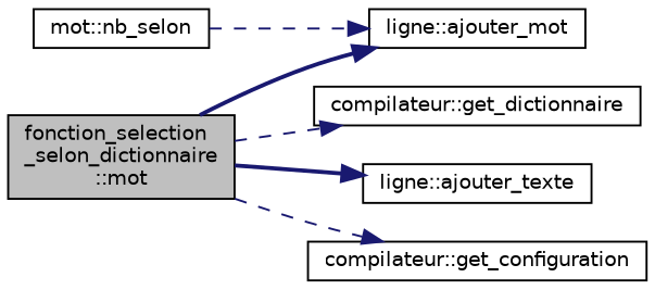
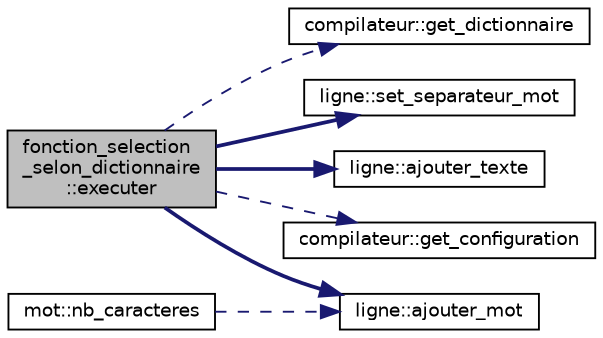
  digraph {
    rankdir=LR
    node [color=black fillcolor=white fontname=Helvetica fontsize=10 shape=record style=filled]
    edge [color=midnightblue fontname=Helvetica fontsize=10 labelfontname=Helvetica labelfontsize=10 style=dashed]
-   n1 [fillcolor=grey75 fontcolor=black height=0.2 label="fonction_selection\l_selon_dictionnaire\l::mot" width=0.4]
+   n1 [fillcolor=grey75 fontcolor=black height=0.2 label="fonction_selection\l_selon_dictionnaire\l::executer" width=0.4]
    n2 [height=0.2 label="compilateur::get_dictionnaire" width=0.4]
+   n3 [height=0.2 label="ligne::set_separateur_mot" width=0.4]
    n4 [height=0.2 label="ligne::ajouter_mot" width=0.4]
    n5 [height=0.2 label="ligne::ajouter_texte" width=0.4]
    n6 [height=0.2 label="compilateur::get_configuration" width=0.4]
-   n7 [height=0.2 label="mot::nb_selon" width=0.4]
+   n7 [height=0.2 label="mot::nb_caracteres" width=0.4]
    n1 -> n2
+   n1 -> n3 [style=bold]
    n1 -> n4 [style=bold]
    n1 -> n5 [style=bold]
    n1 -> n6
    n7 -> n4
  }
